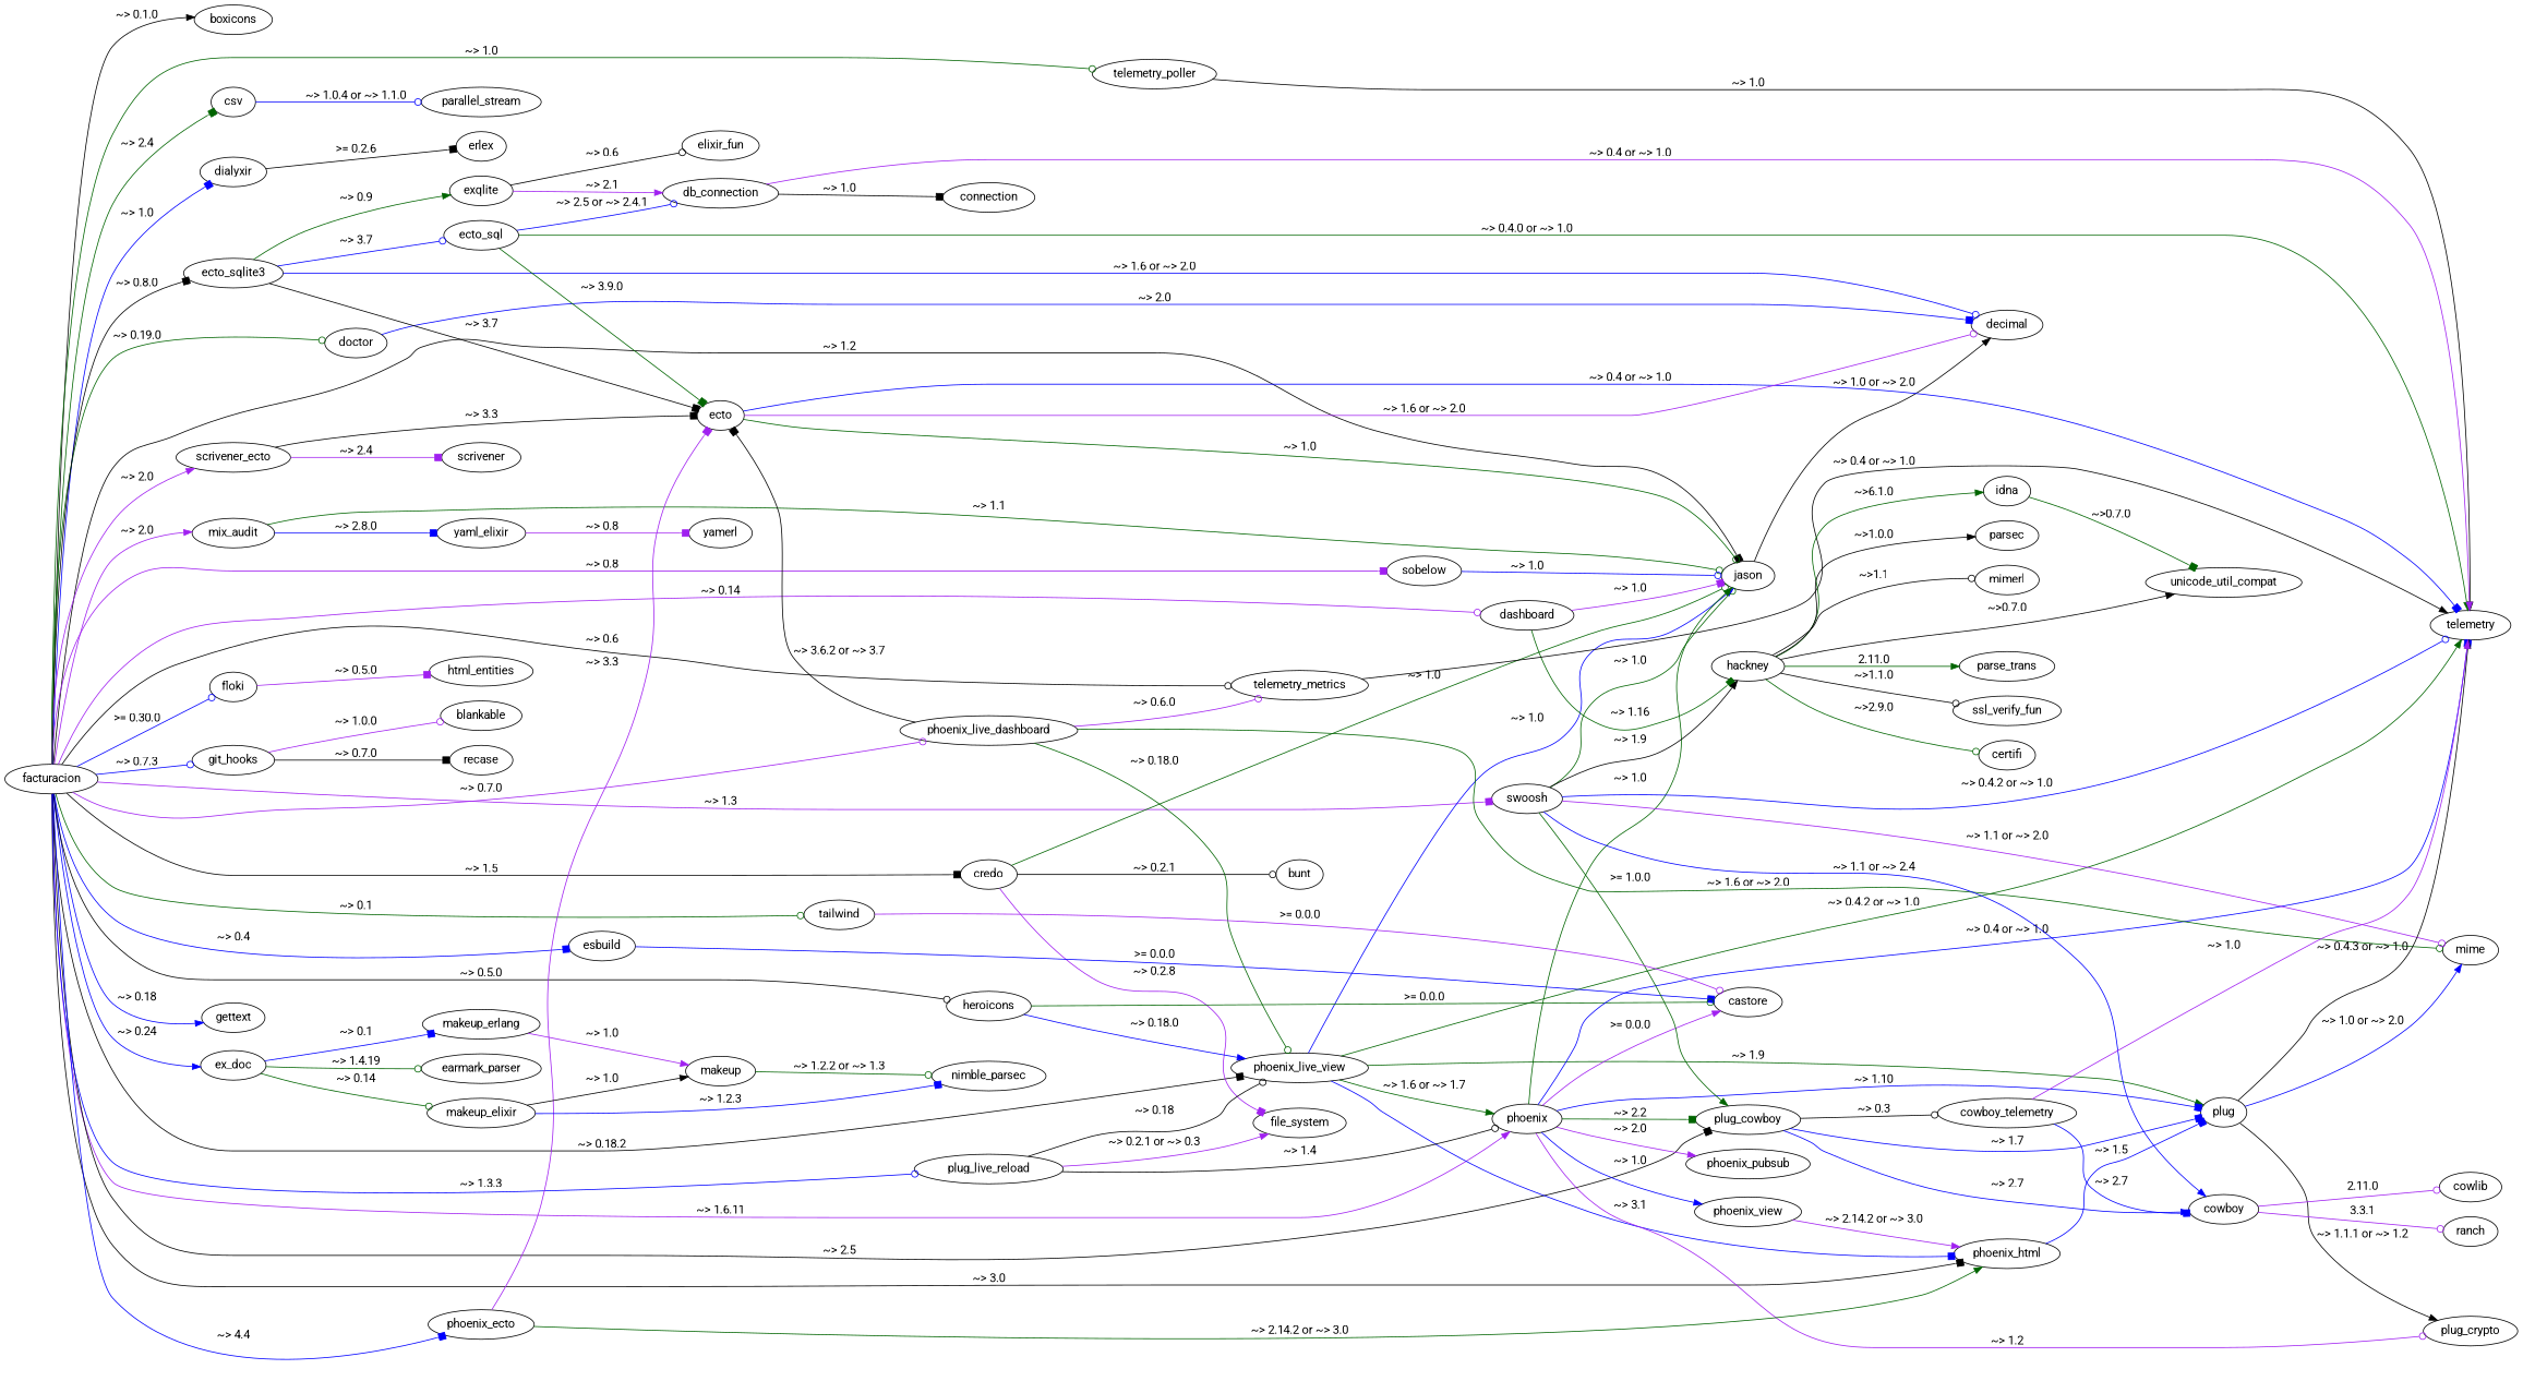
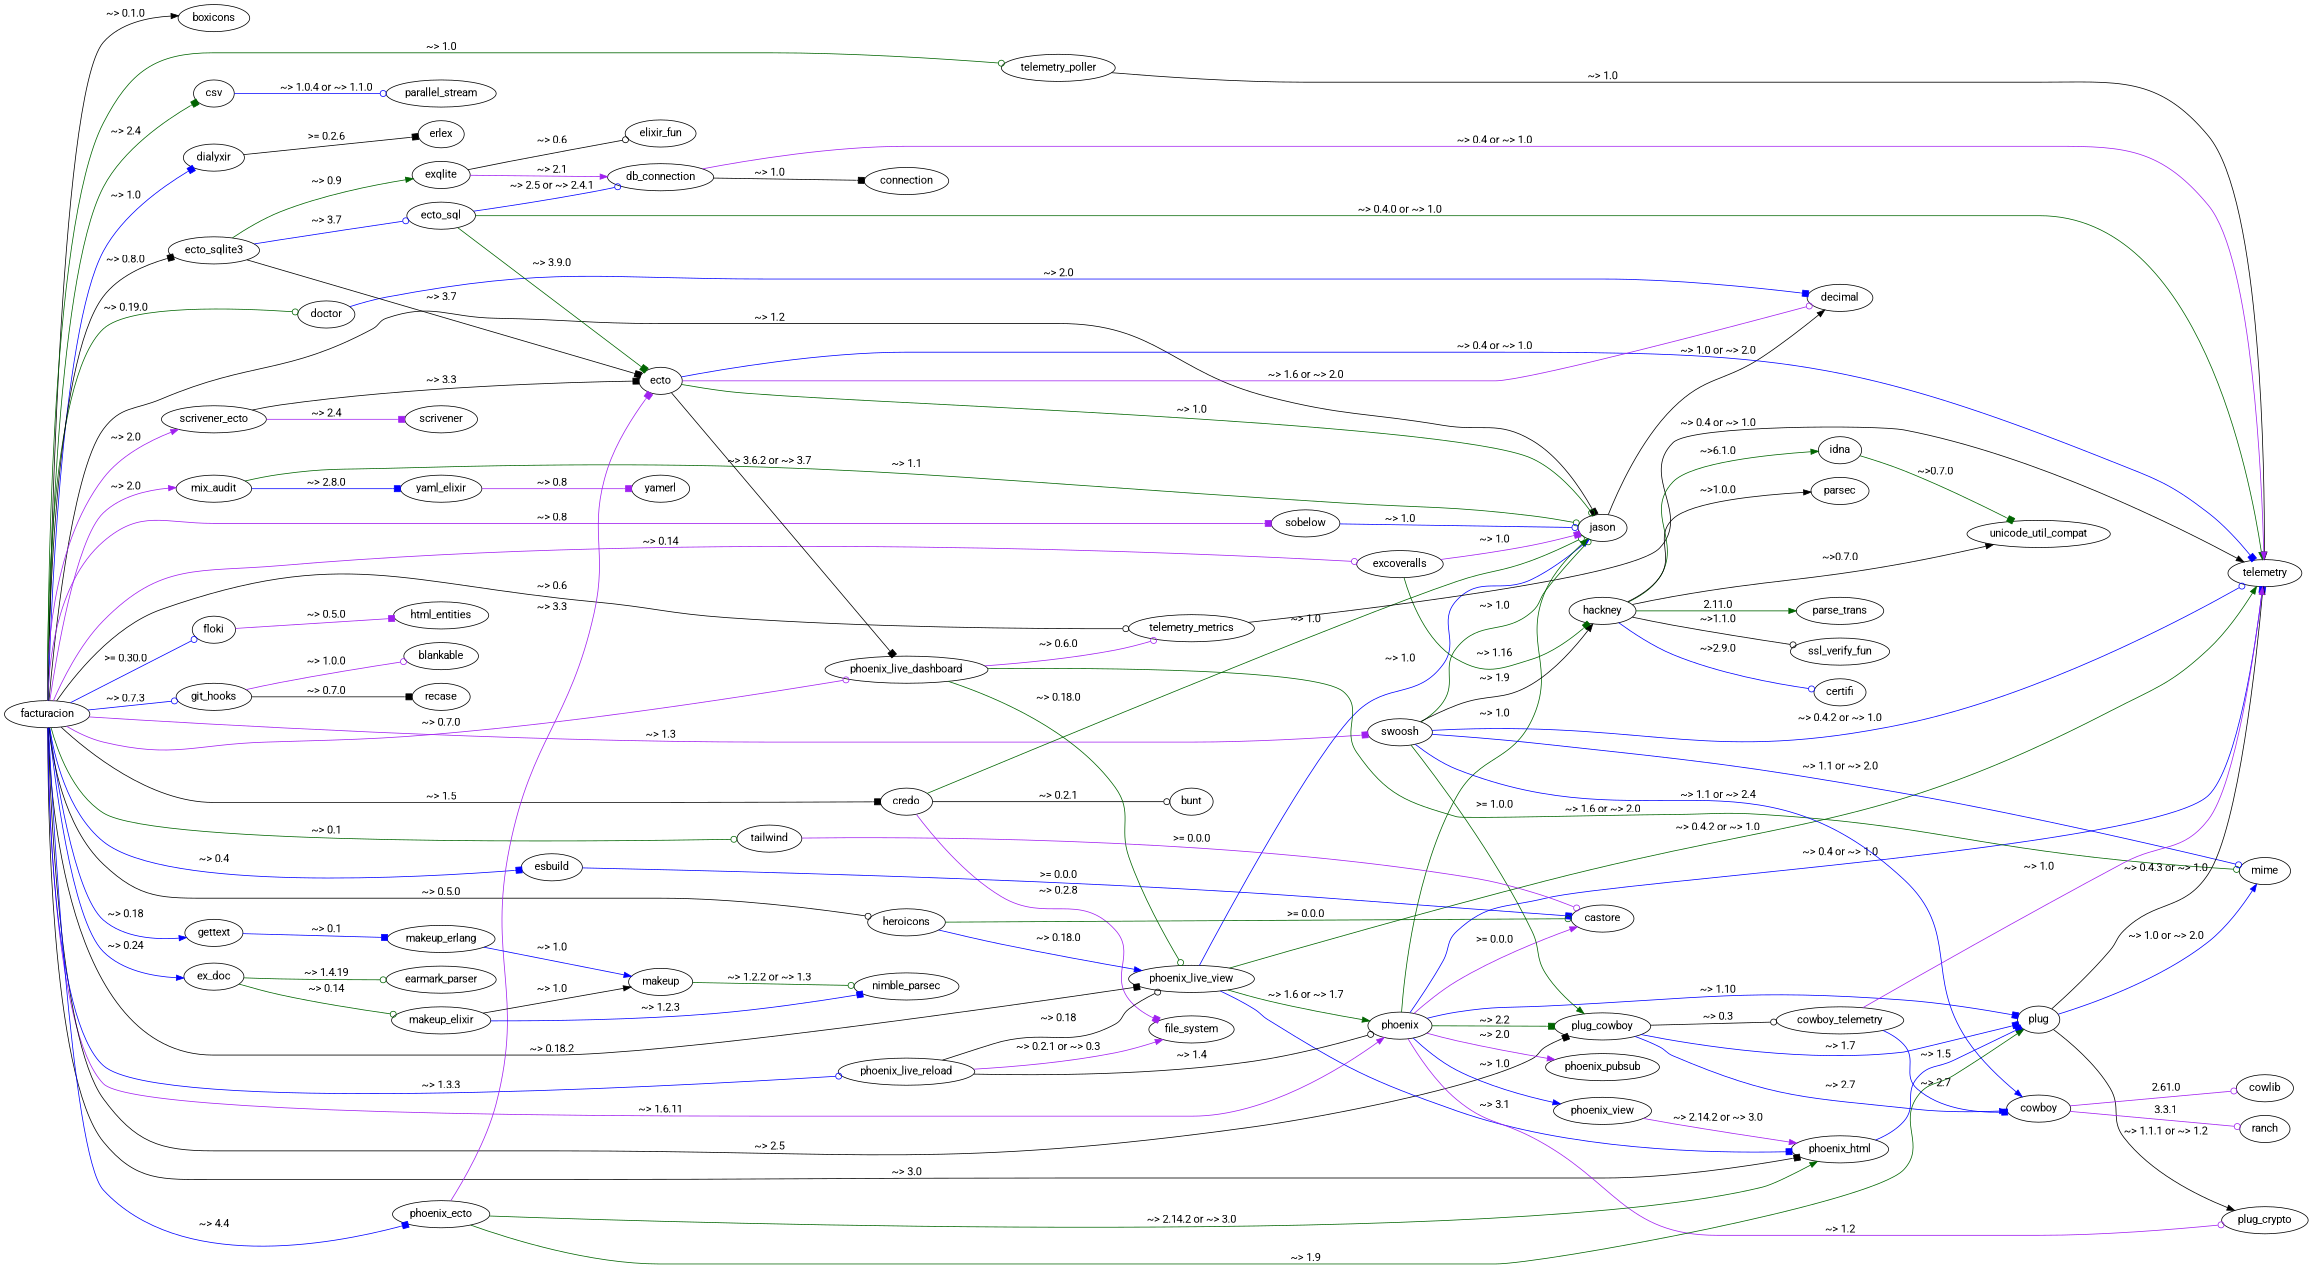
  digraph {
    fontname=Roboto
    rankdir=LR
    node [fontname=Roboto]
    edge [arrowhead=odot color=blue fontname=Roboto]
    facturacion
    boxicons
    phoenix_live_view
    credo
    jason
    csv
    dialyxir
    doctor
    ecto_sqlite3
    esbuild
    ex_doc
-   excoveralls [label=dashboard]
+   excoveralls
    floki
    gettext
    git_hooks
    heroicons
    mix_audit
    phoenix
    phoenix_html
    plug_cowboy
    phoenix_ecto
    phoenix_live_dashboard
    telemetry_metrics
-   phoenix_live_reload [label=plug_live_reload]
+   phoenix_live_reload
    scrivener_ecto
    sobelow
    swoosh
    tailwind
    telemetry_poller
    telemetry
    bunt
    file_system
    decimal
    parallel_stream
    erlex
    ecto
    ecto_sql
    exqlite
    castore
    earmark_parser
    makeup_elixir
    makeup_erlang
    hackney
    html_entities
    blankable
    recase
    yaml_elixir
    phoenix_pubsub
    phoenix_view
    plug
    plug_crypto
    cowboy
    cowboy_telemetry
    mime
    scrivener
    db_connection
    n57 [label=elixir_fun]
    connection
    makeup
    nimble_parsec
    certifi
    idna
    unicode_util_compat
    n64 [label=parsec]
-   mimerl
    parse_trans
    ssl_verify_fun
    yamerl
    cowlib
    ranch
    facturacion -> boxicons [arrowhead=normal color=black label="~> 0.1.0"]
    facturacion -> phoenix_live_view [arrowhead=box color=black label="~> 0.18.2"]
    facturacion -> credo [arrowhead=box color=black label="~> 1.5"]
    facturacion -> jason [arrowhead=box color=black label="~> 1.2"]
    facturacion -> csv [arrowhead=box color=darkgreen label="~> 2.4"]
    facturacion -> dialyxir [arrowhead=box label="~> 1.0"]
    facturacion -> doctor [color=darkgreen label="~> 0.19.0"]
    facturacion -> ecto_sqlite3 [arrowhead=box color=black label="~> 0.8.0"]
    facturacion -> esbuild [arrowhead=box label="~> 0.4"]
    facturacion -> ex_doc [arrowhead=normal label="~> 0.24"]
    facturacion -> excoveralls [color=purple label="~> 0.14"]
    facturacion -> floki [label=">= 0.30.0"]
    facturacion -> gettext [arrowhead=normal label="~> 0.18"]
    facturacion -> git_hooks [label="~> 0.7.3"]
    facturacion -> heroicons [color=black label="~> 0.5.0"]
    facturacion -> mix_audit [arrowhead=normal color=purple label="~> 2.0"]
    facturacion -> phoenix [arrowhead=normal color=purple label="~> 1.6.11"]
    facturacion -> phoenix_html [arrowhead=box color=black label="~> 3.0"]
    facturacion -> plug_cowboy [arrowhead=box color=black label="~> 2.5"]
    facturacion -> phoenix_ecto [arrowhead=box label="~> 4.4"]
    facturacion -> phoenix_live_dashboard [color=purple label="~> 0.7.0"]
    facturacion -> telemetry_metrics [color=black label="~> 0.6"]
    facturacion -> phoenix_live_reload [label="~> 1.3.3"]
    facturacion -> scrivener_ecto [arrowhead=normal color=purple label="~> 2.0"]
    facturacion -> sobelow [arrowhead=box color=purple label="~> 0.8"]
    facturacion -> swoosh [arrowhead=box color=purple label="~> 1.3"]
    facturacion -> tailwind [color=darkgreen label="~> 0.1"]
    facturacion -> telemetry_poller [color=darkgreen label="~> 1.0"]
    phoenix_live_view -> jason [arrowhead=normal label="~> 1.0"]
    phoenix_live_view -> phoenix [arrowhead=normal color=darkgreen label="~> 1.6 or ~> 1.7"]
    phoenix_live_view -> phoenix_html [arrowhead=box label="~> 3.1"]
    phoenix_live_view -> telemetry [arrowhead=normal color=darkgreen label="~> 0.4.2 or ~> 1.0"]
    credo -> jason [color=darkgreen label="~> 1.0"]
    credo -> bunt [color=black label="~> 0.2.1"]
    credo -> file_system [arrowhead=box color=purple label="~> 0.2.8"]
    jason -> decimal [arrowhead=normal color=black label="~> 1.0 or ~> 2.0"]
    csv -> parallel_stream [label="~> 1.0.4 or ~> 1.1.0"]
    dialyxir -> erlex [arrowhead=box color=black label=">= 0.2.6"]
    doctor -> decimal [arrowhead=box label="~> 2.0"]
-   ecto_sqlite3 -> decimal [label="~> 1.6 or ~> 2.0"]
    ecto_sqlite3 -> ecto [arrowhead=box color=black label="~> 3.7"]
    ecto_sqlite3 -> ecto_sql [label="~> 3.7"]
    ecto_sqlite3 -> exqlite [arrowhead=normal color=darkgreen label="~> 0.9"]
    esbuild -> castore [arrowhead=box label=">= 0.0.0"]
    ex_doc -> earmark_parser [color=darkgreen label="~> 1.4.19"]
    ex_doc -> makeup_elixir [color=darkgreen label="~> 0.14"]
-   ex_doc -> makeup_erlang [arrowhead=box label="~> 0.1"]
+   gettext -> makeup_erlang [arrowhead=box label="~> 0.1"]
    excoveralls -> jason [arrowhead=box color=purple label="~> 1.0"]
    excoveralls -> hackney [arrowhead=box color=darkgreen label="~> 1.16"]
    floki -> html_entities [arrowhead=box color=purple label="~> 0.5.0"]
    git_hooks -> blankable [color=purple label="~> 1.0.0"]
    git_hooks -> recase [arrowhead=box color=black label="~> 0.7.0"]
    heroicons -> phoenix_live_view [arrowhead=normal label="~> 0.18.0"]
    heroicons -> castore [color=darkgreen label=">= 0.0.0"]
    mix_audit -> jason [color=darkgreen label="~> 1.1"]
    mix_audit -> yaml_elixir [arrowhead=box label="~> 2.8.0"]
    phoenix -> jason [arrowhead=normal color=darkgreen label="~> 1.0"]
    phoenix -> plug_cowboy [arrowhead=box color=darkgreen label="~> 2.2"]
    phoenix -> telemetry [arrowhead=box label="~> 0.4 or ~> 1.0"]
    phoenix -> castore [arrowhead=normal color=purple label=">= 0.0.0"]
    phoenix -> phoenix_pubsub [arrowhead=normal color=purple label="~> 2.0"]
    phoenix -> phoenix_view [arrowhead=normal label="~> 1.0"]
    phoenix -> plug [arrowhead=box label="~> 1.10"]
    phoenix -> plug_crypto [color=purple label="~> 1.2"]
    phoenix_html -> plug [arrowhead=box label="~> 1.5"]
    plug_cowboy -> plug [arrowhead=box label="~> 1.7"]
    plug_cowboy -> cowboy [arrowhead=normal label="~> 2.7"]
    plug_cowboy -> cowboy_telemetry [color=black label="~> 0.3"]
    phoenix_ecto -> phoenix_html [arrowhead=normal color=darkgreen label="~> 2.14.2 or ~> 3.0"]
    phoenix_ecto -> ecto [arrowhead=box color=purple label="~> 3.3"]
-   phoenix_live_view -> plug [arrowhead=normal color=darkgreen label="~> 1.9"]
+   phoenix_ecto -> plug [arrowhead=normal color=darkgreen label="~> 1.9"]
    phoenix_live_dashboard -> phoenix_live_view [color=darkgreen label="~> 0.18.0"]
    phoenix_live_dashboard -> telemetry_metrics [color=purple label="~> 0.6.0"]
-   phoenix_live_dashboard -> ecto [arrowhead=box color=black label="~> 3.6.2 or ~> 3.7"]
+   ecto -> phoenix_live_dashboard [arrowhead=box color=black label="~> 3.6.2 or ~> 3.7"]
    phoenix_live_dashboard -> mime [color=darkgreen label="~> 1.6 or ~> 2.0"]
    telemetry_metrics -> telemetry [arrowhead=normal color=black label="~> 0.4 or ~> 1.0"]
    phoenix_live_reload -> phoenix_live_view [color=black label="~> 0.18"]
    phoenix_live_reload -> phoenix [color=black label="~> 1.4"]
    phoenix_live_reload -> file_system [arrowhead=normal color=purple label="~> 0.2.1 or ~> 0.3"]
    scrivener_ecto -> ecto [arrowhead=box color=black label="~> 3.3"]
    scrivener_ecto -> scrivener [arrowhead=box color=purple label="~> 2.4"]
    sobelow -> jason [label="~> 1.0"]
    swoosh -> jason [color=darkgreen label="~> 1.0"]
    swoosh -> plug_cowboy [arrowhead=normal color=darkgreen label=">= 1.0.0"]
    swoosh -> telemetry [label="~> 0.4.2 or ~> 1.0"]
    swoosh -> hackney [arrowhead=normal color=black label="~> 1.9"]
    swoosh -> cowboy [arrowhead=normal label="~> 1.1 or ~> 2.4"]
-   swoosh -> mime [color=purple label="~> 1.1 or ~> 2.0"]
+   swoosh -> mime [label="~> 1.1 or ~> 2.0"]
    tailwind -> castore [color=purple label=">= 0.0.0"]
    telemetry_poller -> telemetry [arrowhead=normal color=black label="~> 1.0"]
    ecto -> jason [color=darkgreen label="~> 1.0"]
    ecto -> telemetry [arrowhead=box label="~> 0.4 or ~> 1.0"]
    ecto -> decimal [color=purple label="~> 1.6 or ~> 2.0"]
    ecto_sql -> telemetry [arrowhead=normal color=darkgreen label="~> 0.4.0 or ~> 1.0"]
    ecto_sql -> ecto [arrowhead=box color=darkgreen label="~> 3.9.0"]
    ecto_sql -> db_connection [label="~> 2.5 or ~> 2.4.1"]
    exqlite -> db_connection [arrowhead=normal color=purple label="~> 2.1"]
    exqlite -> n57 [color=black label="~> 0.6"]
    makeup_elixir -> makeup [arrowhead=normal color=black label="~> 1.0"]
    makeup_elixir -> nimble_parsec [arrowhead=box label="~> 1.2.3"]
-   makeup_erlang -> makeup [arrowhead=normal color=purple label="~> 1.0"]
-   hackney -> certifi [color=darkgreen label="~>2.9.0"]
+   makeup_erlang -> makeup [arrowhead=normal label="~> 1.0"]
+   hackney -> certifi [label="~>2.9.0"]
    hackney -> idna [arrowhead=normal color=darkgreen label="~>6.1.0"]
    hackney -> unicode_util_compat [arrowhead=normal color=black label="~>0.7.0"]
    hackney -> n64 [arrowhead=normal color=black label="~>1.0.0"]
-   hackney -> mimerl [color=black label="~>1.1"]
    hackney -> parse_trans [arrowhead=normal color=darkgreen label="2.11.0"]
    hackney -> ssl_verify_fun [color=black label="~>1.1.0"]
    yaml_elixir -> yamerl [arrowhead=box color=purple label="~> 0.8"]
    phoenix_view -> phoenix_html [arrowhead=normal color=purple label="~> 2.14.2 or ~> 3.0"]
    plug -> telemetry [arrowhead=normal color=black label="~> 0.4.3 or ~> 1.0"]
    plug -> plug_crypto [arrowhead=normal color=black label="~> 1.1.1 or ~> 1.2"]
    plug -> mime [arrowhead=normal label="~> 1.0 or ~> 2.0"]
-   cowboy -> cowlib [color=purple label="2.11.0"]
+   cowboy -> cowlib [color=purple label="2.61.0"]
    cowboy -> ranch [color=purple label="3.3.1"]
    cowboy_telemetry -> telemetry [arrowhead=normal color=purple label="~> 1.0"]
    cowboy_telemetry -> cowboy [arrowhead=box label="~> 2.7"]
    db_connection -> telemetry [arrowhead=normal color=purple label="~> 0.4 or ~> 1.0"]
    db_connection -> connection [arrowhead=box color=black label="~> 1.0"]
    makeup -> nimble_parsec [color=darkgreen label="~> 1.2.2 or ~> 1.3"]
    idna -> unicode_util_compat [arrowhead=box color=darkgreen label="~>0.7.0"]
  }
